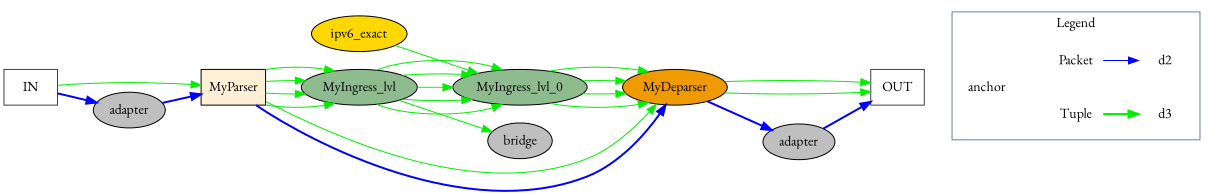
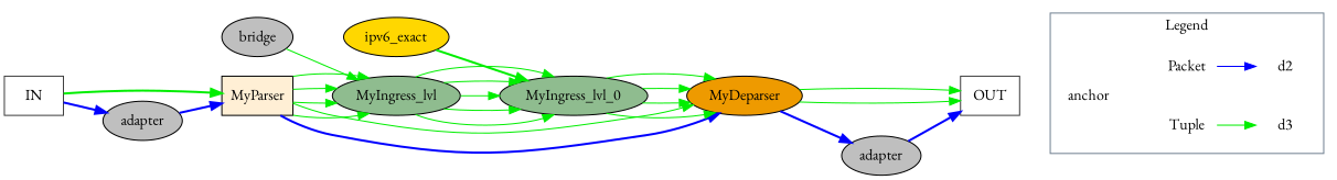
  digraph {
    fontname="EB Garamond"
    rankdir=LR
    node [fontname="EB Garamond" style=filled]
    edge [color=green2 fontname="EB Garamond"]
    n1 [label=Tuple shape=plaintext style=""]
    d3 [shape=plaintext style=""]
    n3 [label=Packet shape=plaintext style=""]
    d2 [shape=plaintext style=""]
    anchor [shape=plaintext style=""]
    n6 [color=gray24 label=IN shape=box style=""]
    MyParser [fillcolor=papayawhip shape=box]
    n8 [fillcolor=gray75 label=adapter]
    MyIngress_lvl [fillcolor=darkseagreen]
    MyDeparser [fillcolor=orange2]
    n11 [color=gray24 label=OUT shape=box style=""]
    MyIngress_lvl_0 [fillcolor=darkseagreen]
    n13 [fillcolor=gray75 label=bridge]
    n14 [fillcolor=gray75 label=adapter]
    ipv6_exact [fillcolor=gold]
    subgraph cluster_1 {
      color=SlateGray
      label=Legend
      n1
      d3
      n3
      d2
      anchor
    }
-   n1 -> d3 [style=bold]
+   n1 -> d3
    n3 -> d2 [color=blue style=solid]
    anchor -> n1 [style=invis color=""]
    anchor -> n3 [style=invis color=""]
-   n6 -> MyParser
+   n6 -> MyParser [style=bold]
    n6 -> n8 [color=blue style=bold]
    MyParser -> MyIngress_lvl
    MyParser -> MyIngress_lvl
    MyParser -> MyIngress_lvl
    MyParser -> MyIngress_lvl
    MyParser -> MyDeparser [color=blue style=bold]
    MyParser -> MyDeparser
    n8 -> MyParser [color=blue style=bold]
    MyIngress_lvl -> MyIngress_lvl_0
    MyIngress_lvl -> MyIngress_lvl_0
    MyIngress_lvl -> MyIngress_lvl_0
    MyIngress_lvl -> MyIngress_lvl_0
    MyIngress_lvl -> MyIngress_lvl_0
-   MyIngress_lvl -> n13
+   n13 -> MyIngress_lvl
    MyDeparser -> n11
    MyDeparser -> n11
    MyDeparser -> n14 [color=blue style=bold]
    n11 -> anchor [style=invis color=""]
    MyIngress_lvl_0 -> MyDeparser
    MyIngress_lvl_0 -> MyDeparser
    MyIngress_lvl_0 -> MyDeparser
    MyIngress_lvl_0 -> MyDeparser
    n14 -> n11 [color=blue style=bold]
-   ipv6_exact -> MyIngress_lvl_0
+   ipv6_exact -> MyIngress_lvl_0 [style=bold]
  }
